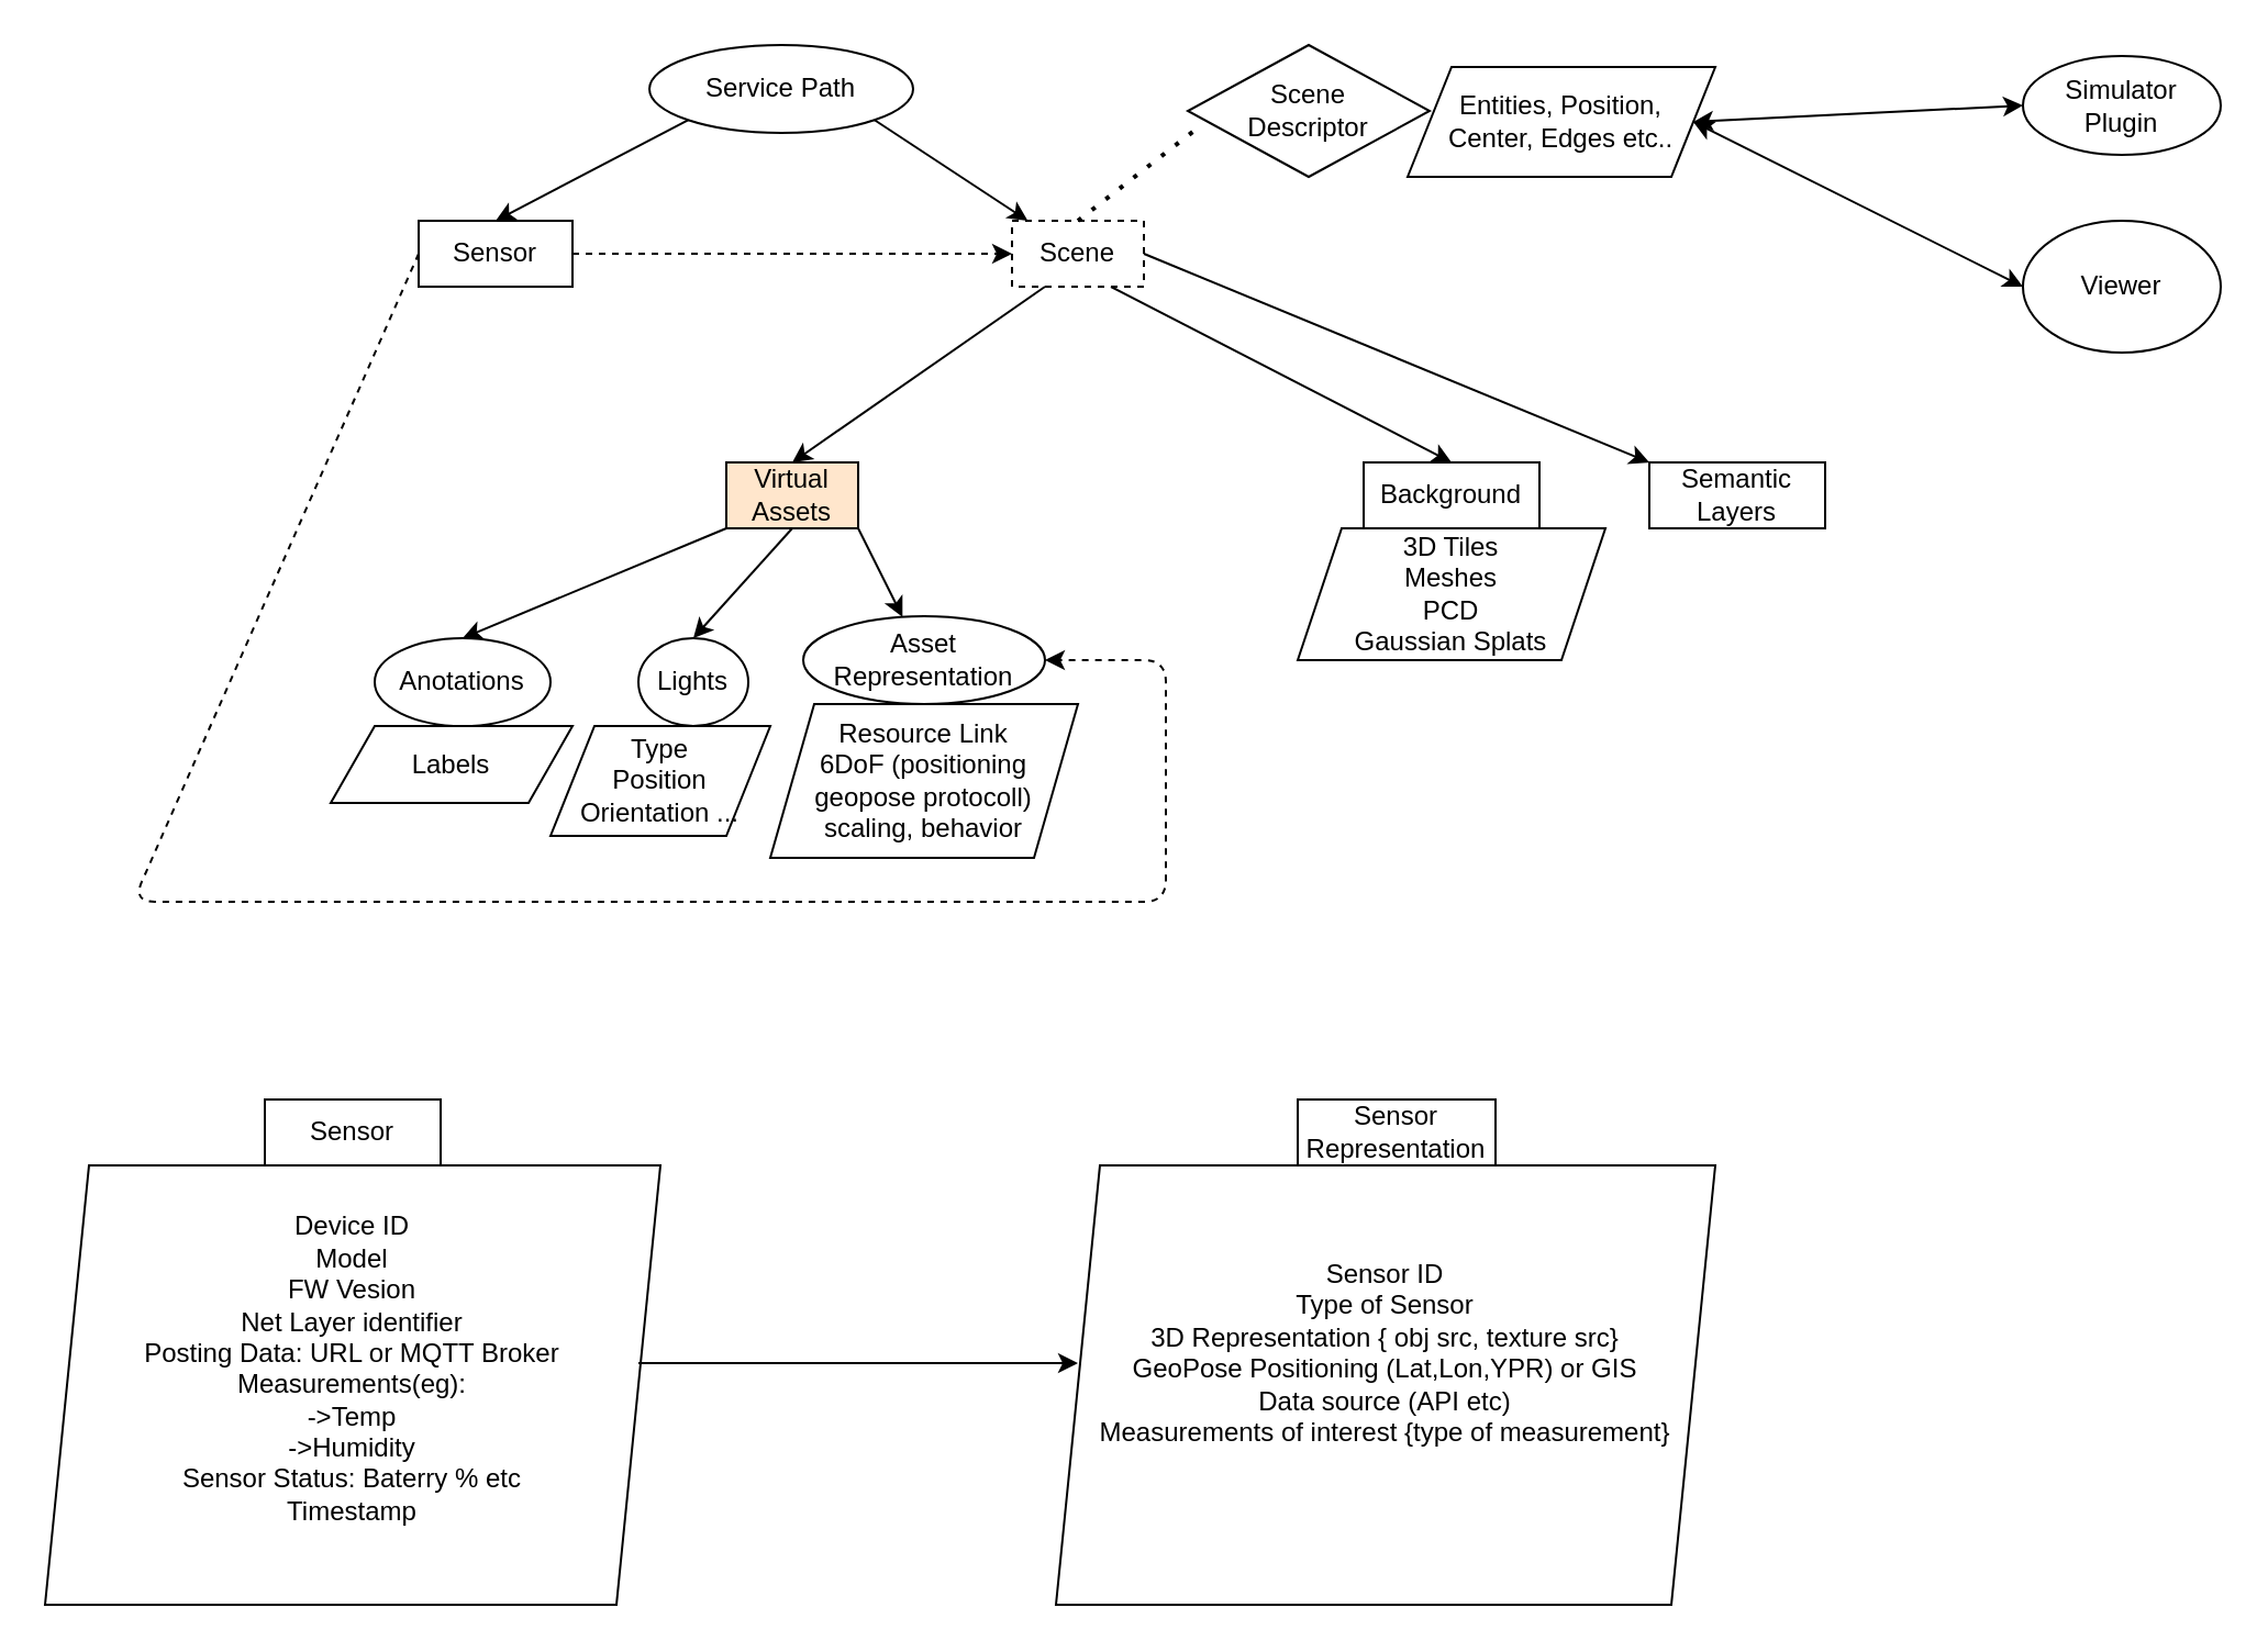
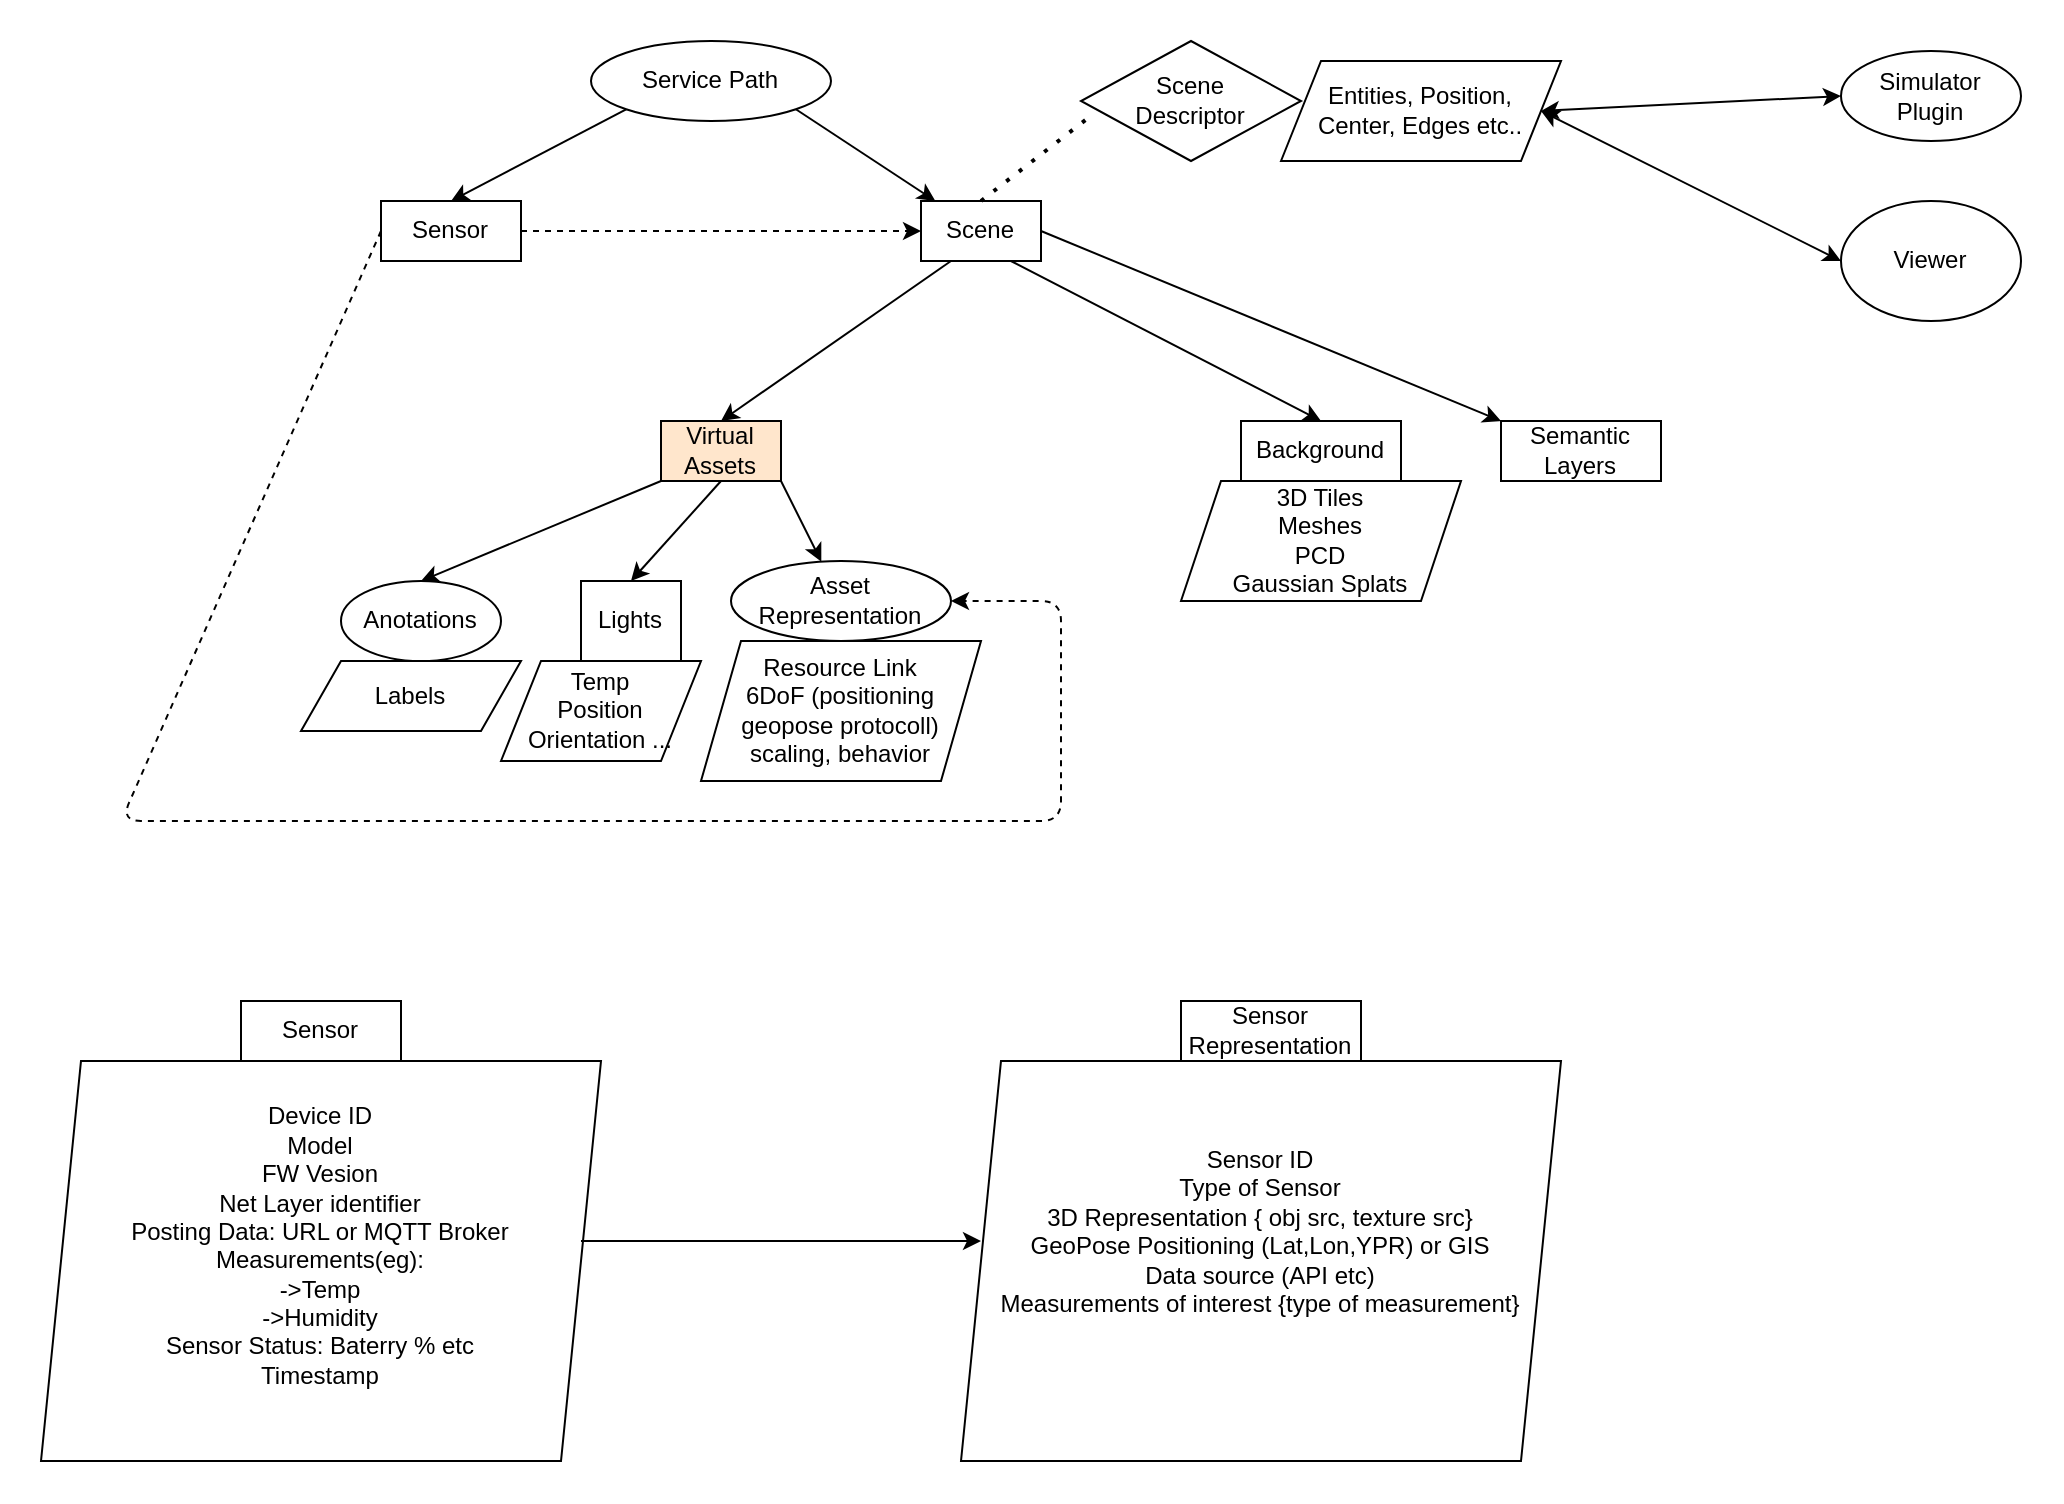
  <mxCell id="0" />
  <mxCell id="1" parent="0" />
  <mxCell id="2" value="Service Path" style="ellipse;whiteSpace=wrap;html=1;" parent="1" vertex="1"><mxGeometry x="295" y="20" width="120" height="40" as="geometry" /></mxCell>
  <mxCell id="3" value="Sensor" style="rounded=0;whiteSpace=wrap;html=1;" parent="1" vertex="1"><mxGeometry x="190" y="100" width="70" height="30" as="geometry" /></mxCell>
  <mxCell id="4" value="" style="endArrow=classic;html=1;exitX=0;exitY=1;exitDx=0;exitDy=0;entryX=0.5;entryY=0;entryDx=0;entryDy=0;" parent="1" source="2" target="3" edge="1"><mxGeometry width="50" height="50" relative="1" as="geometry"><mxPoint x="330" y="290" as="sourcePoint" /><mxPoint x="380" y="240" as="targetPoint" /></mxGeometry></mxCell>
  <mxCell id="5" value="" style="endArrow=classic;html=1;exitX=1;exitY=1;exitDx=0;exitDy=0;" parent="1" source="2" target="6" edge="1"><mxGeometry width="50" height="50" relative="1" as="geometry"><mxPoint x="330" y="290" as="sourcePoint" /><mxPoint x="450" y="100" as="targetPoint" /></mxGeometry></mxCell>
- <mxCell id="6" value="Scene" style="rounded=0;whiteSpace=wrap;html=1;dashed=1;" parent="1" vertex="1"><mxGeometry x="460" y="100" width="60" height="30" as="geometry" /></mxCell>
+ <mxCell id="6" value="Scene" style="rounded=0;whiteSpace=wrap;html=1;" parent="1" vertex="1"><mxGeometry x="460" y="100" width="60" height="30" as="geometry" /></mxCell>
  <mxCell id="7" value="" style="endArrow=classic;html=1;exitX=1;exitY=0.5;exitDx=0;exitDy=0;entryX=0;entryY=0.5;entryDx=0;entryDy=0;dashed=1;" parent="1" source="3" target="6" edge="1"><mxGeometry width="50" height="50" relative="1" as="geometry"><mxPoint x="330" y="290" as="sourcePoint" /><mxPoint x="380" y="240" as="targetPoint" /></mxGeometry></mxCell>
  <mxCell id="8" value="" style="endArrow=classic;html=1;entryX=0.5;entryY=0;entryDx=0;entryDy=0;exitX=0.5;exitY=1;exitDx=0;exitDy=0;" parent="1" source="14" target="9" edge="1"><mxGeometry width="50" height="50" relative="1" as="geometry"><mxPoint x="337.92" y="253" as="sourcePoint" /><mxPoint x="285" y="250" as="targetPoint" /></mxGeometry></mxCell>
- <mxCell id="9" value="Lights" style="ellipse;whiteSpace=wrap;html=1;" parent="1" vertex="1"><mxGeometry x="290" y="290" width="50" height="40" as="geometry" /></mxCell>
- <mxCell id="10" value="Type&lt;div&gt;Position&lt;/div&gt;&lt;div&gt;Orientation ...&lt;/div&gt;" style="shape=parallelogram;perimeter=parallelogramPerimeter;whiteSpace=wrap;html=1;fixedSize=1;" parent="1" vertex="1"><mxGeometry x="250" y="330" width="100" height="50" as="geometry" /></mxCell>
+ <mxCell id="9" value="Lights" style="whiteSpace=wrap;html=1;rounded=0;" parent="1" vertex="1"><mxGeometry x="290" y="290" width="50" height="40" as="geometry" /></mxCell>
+ <mxCell id="10" value="Temp&lt;div&gt;Position&lt;/div&gt;&lt;div&gt;Orientation ...&lt;/div&gt;" style="shape=parallelogram;perimeter=parallelogramPerimeter;whiteSpace=wrap;html=1;fixedSize=1;" parent="1" vertex="1"><mxGeometry x="250" y="330" width="100" height="50" as="geometry" /></mxCell>
  <mxCell id="11" value="" style="endArrow=classic;html=1;exitX=1;exitY=1;exitDx=0;exitDy=0;" parent="1" source="14" target="12" edge="1"><mxGeometry width="50" height="50" relative="1" as="geometry"><mxPoint x="360" y="250" as="sourcePoint" /><mxPoint x="385" y="230" as="targetPoint" /></mxGeometry></mxCell>
  <mxCell id="12" value="Asset Representation" style="ellipse;whiteSpace=wrap;html=1;" parent="1" vertex="1"><mxGeometry x="365" y="280" width="110" height="40" as="geometry" /></mxCell>
  <mxCell id="13" value="&lt;div&gt;&lt;br&gt;&lt;/div&gt;&lt;div&gt;&lt;span style=&quot;background-color: transparent;&quot;&gt;&lt;br&gt;&lt;/span&gt;&lt;/div&gt;&lt;div&gt;&lt;span style=&quot;background-color: transparent;&quot;&gt;Resource Link&lt;/span&gt;&lt;/div&gt;&lt;div&gt;6DoF (positioning&lt;/div&gt;&lt;div&gt;geopose protocoll&lt;span style=&quot;background-color: transparent;&quot;&gt;)&lt;/span&gt;&lt;/div&gt;&lt;div&gt;&lt;span style=&quot;background-color: transparent;&quot;&gt;scaling, behavior&lt;/span&gt;&lt;/div&gt;&lt;div&gt;&lt;br&gt;&lt;/div&gt;&lt;div&gt;&lt;br&gt;&lt;/div&gt;" style="shape=parallelogram;perimeter=parallelogramPerimeter;whiteSpace=wrap;html=1;fixedSize=1;" parent="1" vertex="1"><mxGeometry x="350" y="320" width="140" height="70" as="geometry" /></mxCell>
  <mxCell id="14" value="Virtual Assets" style="rounded=0;whiteSpace=wrap;html=1;fillColor=#ffe6cc;" parent="1" vertex="1"><mxGeometry x="330" y="210" width="60" height="30" as="geometry" /></mxCell>
  <mxCell id="15" value="Background" style="rounded=0;whiteSpace=wrap;html=1;" parent="1" vertex="1"><mxGeometry x="620" y="210" width="80" height="30" as="geometry" /></mxCell>
  <mxCell id="16" value="" style="endArrow=classic;html=1;exitX=0.25;exitY=1;exitDx=0;exitDy=0;entryX=0.5;entryY=0;entryDx=0;entryDy=0;" parent="1" source="6" target="14" edge="1"><mxGeometry width="50" height="50" relative="1" as="geometry"><mxPoint x="420" y="120" as="sourcePoint" /><mxPoint x="470" y="70" as="targetPoint" /></mxGeometry></mxCell>
  <mxCell id="17" value="" style="endArrow=classic;html=1;exitX=0.75;exitY=1;exitDx=0;exitDy=0;entryX=0.5;entryY=0;entryDx=0;entryDy=0;" parent="1" source="6" target="15" edge="1"><mxGeometry width="50" height="50" relative="1" as="geometry"><mxPoint x="485" y="140" as="sourcePoint" /><mxPoint x="460" y="160" as="targetPoint" /></mxGeometry></mxCell>
  <mxCell id="18" value="3D Tiles&lt;div&gt;Meshes&lt;/div&gt;&lt;div&gt;PCD&lt;/div&gt;&lt;div&gt;Gaussian Splats&lt;/div&gt;" style="shape=parallelogram;perimeter=parallelogramPerimeter;whiteSpace=wrap;html=1;fixedSize=1;" parent="1" vertex="1"><mxGeometry x="590" y="240" width="140" height="60" as="geometry" /></mxCell>
  <mxCell id="19" value="Semantic Layers" style="rounded=0;whiteSpace=wrap;html=1;" parent="1" vertex="1"><mxGeometry x="750" y="210" width="80" height="30" as="geometry" /></mxCell>
  <mxCell id="20" value="" style="endArrow=classic;html=1;exitX=1;exitY=0.5;exitDx=0;exitDy=0;entryX=0;entryY=0;entryDx=0;entryDy=0;" parent="1" source="6" target="19" edge="1"><mxGeometry width="50" height="50" relative="1" as="geometry"><mxPoint x="590" y="120" as="sourcePoint" /><mxPoint x="640" y="70" as="targetPoint" /></mxGeometry></mxCell>
  <mxCell id="21" value="" style="endArrow=none;dashed=1;html=1;dashPattern=1 3;strokeWidth=2;exitX=0.5;exitY=0;exitDx=0;exitDy=0;entryX=0.055;entryY=0.609;entryDx=0;entryDy=0;entryPerimeter=0;" parent="1" source="6" target="22" edge="1"><mxGeometry width="50" height="50" relative="1" as="geometry"><mxPoint x="510" y="180" as="sourcePoint" /><mxPoint x="540" y="60" as="targetPoint" /></mxGeometry></mxCell>
  <mxCell id="22" value="Scene&lt;div&gt;Descriptor&lt;/div&gt;" style="rhombus;whiteSpace=wrap;html=1;" parent="1" vertex="1"><mxGeometry x="540" y="20" width="110" height="60" as="geometry" /></mxCell>
  <mxCell id="23" value="Entities, Position,&lt;div&gt;Center, Edges etc..&lt;/div&gt;" style="shape=parallelogram;perimeter=parallelogramPerimeter;whiteSpace=wrap;html=1;fixedSize=1;" parent="1" vertex="1"><mxGeometry x="640" y="30" width="140" height="50" as="geometry" /></mxCell>
  <mxCell id="24" value="Simulator&lt;div&gt;Plugin&lt;/div&gt;" style="ellipse;whiteSpace=wrap;html=1;" parent="1" vertex="1"><mxGeometry x="920" y="25" width="90" height="45" as="geometry" /></mxCell>
  <mxCell id="25" value="" style="endArrow=classic;startArrow=classic;html=1;exitX=1;exitY=0.5;exitDx=0;exitDy=0;entryX=0;entryY=0.5;entryDx=0;entryDy=0;" parent="1" source="23" target="24" edge="1"><mxGeometry width="50" height="50" relative="1" as="geometry"><mxPoint x="850" y="100" as="sourcePoint" /><mxPoint x="900" y="50" as="targetPoint" /></mxGeometry></mxCell>
  <mxCell id="26" value="Viewer" style="ellipse;whiteSpace=wrap;html=1;" parent="1" vertex="1"><mxGeometry x="920" y="100" width="90" height="60" as="geometry" /></mxCell>
  <mxCell id="27" value="" style="endArrow=classic;startArrow=classic;html=1;exitX=1;exitY=0.5;exitDx=0;exitDy=0;entryX=0;entryY=0.5;entryDx=0;entryDy=0;" parent="1" source="23" target="26" edge="1"><mxGeometry width="50" height="50" relative="1" as="geometry"><mxPoint x="760" y="98.82" as="sourcePoint" /><mxPoint x="910" y="98.82" as="targetPoint" /></mxGeometry></mxCell>
  <mxCell id="28" value="Anotations" style="ellipse;whiteSpace=wrap;html=1;" parent="1" vertex="1"><mxGeometry y="290" width="80" height="40" as="geometry" x="170" /></mxCell>
  <mxCell id="29" value="" style="endArrow=classic;html=1;entryX=0.5;entryY=0;entryDx=0;entryDy=0;exitX=0;exitY=1;exitDx=0;exitDy=0;" parent="1" source="14" target="28" edge="1"><mxGeometry width="50" height="50" relative="1" as="geometry"><mxPoint x="330" y="220" as="sourcePoint" /><mxPoint x="300" y="270" as="targetPoint" /></mxGeometry></mxCell>
  <mxCell id="30" value="Labels" style="shape=parallelogram;perimeter=parallelogramPerimeter;whiteSpace=wrap;html=1;fixedSize=1;" parent="1" vertex="1"><mxGeometry x="150" y="330" width="110" height="35" as="geometry" /></mxCell>
  <mxCell id="31" value="" style="endArrow=classic;html=1;exitX=0;exitY=0.5;exitDx=0;exitDy=0;dashed=1;entryX=1;entryY=0.5;entryDx=0;entryDy=0;" parent="1" source="3" target="12" edge="1"><mxGeometry width="50" height="50" relative="1" as="geometry"><mxPoint x="210" y="150" as="sourcePoint" /><mxPoint x="530" y="290" as="targetPoint" /><Array as="points"><mxPoint x="60" y="410" /><mxPoint x="530" y="410" /><mxPoint x="530" y="300" /></Array></mxGeometry></mxCell>
  <mxCell id="32" value="Sensor" style="rounded=0;whiteSpace=wrap;html=1;" parent="1" vertex="1"><mxGeometry x="120" y="500" width="80" height="30" as="geometry" /></mxCell>
  <mxCell id="33" value="&lt;div&gt;Device ID&lt;/div&gt;&lt;div&gt;Model&lt;/div&gt;&lt;div&gt;FW Vesion&lt;/div&gt;&lt;div&gt;Net Layer identifier&lt;/div&gt;&lt;div&gt;Posting Data: URL or MQTT Broker&lt;/div&gt;Measurements(eg):&lt;div&gt;-&amp;gt;Temp&lt;/div&gt;&lt;div&gt;-&amp;gt;Humidity&lt;/div&gt;&lt;div&gt;Sensor Status: Baterry % etc&lt;/div&gt;&lt;div&gt;Timestamp&lt;/div&gt;&lt;div&gt;&lt;br&gt;&lt;/div&gt;" style="shape=parallelogram;perimeter=parallelogramPerimeter;whiteSpace=wrap;html=1;fixedSize=1;" parent="1" vertex="1"><mxGeometry x="20" y="530" width="280" height="200" as="geometry" /></mxCell>
  <mxCell id="34" value="" style="endArrow=classic;html=1;" parent="1" edge="1"><mxGeometry width="50" height="50" relative="1" as="geometry"><mxPoint x="290" y="620" as="sourcePoint" /><mxPoint x="490" y="620" as="targetPoint" /></mxGeometry></mxCell>
  <mxCell id="35" value="Sensor Representation" style="rounded=0;whiteSpace=wrap;html=1;" parent="1" vertex="1"><mxGeometry x="590" y="500" width="90" height="30" as="geometry" /></mxCell>
  <mxCell id="36" value="&lt;div&gt;Sensor ID&lt;/div&gt;&lt;div&gt;Type of Sensor&lt;/div&gt;&lt;div&gt;3D Representation { obj src, texture src}&lt;/div&gt;&lt;div&gt;GeoPose Positioning (Lat,Lon,YPR) or GIS&lt;/div&gt;&lt;div&gt;Data source (API etc)&lt;/div&gt;&lt;div&gt;Measurements of interest {type of measurement}&lt;/div&gt;&lt;div&gt;&lt;br&gt;&lt;/div&gt;&lt;div&gt;&lt;br&gt;&lt;/div&gt;" style="shape=parallelogram;perimeter=parallelogramPerimeter;whiteSpace=wrap;html=1;fixedSize=1;" parent="1" vertex="1"><mxGeometry x="480" y="530" width="300" height="200" as="geometry" /></mxCell>
